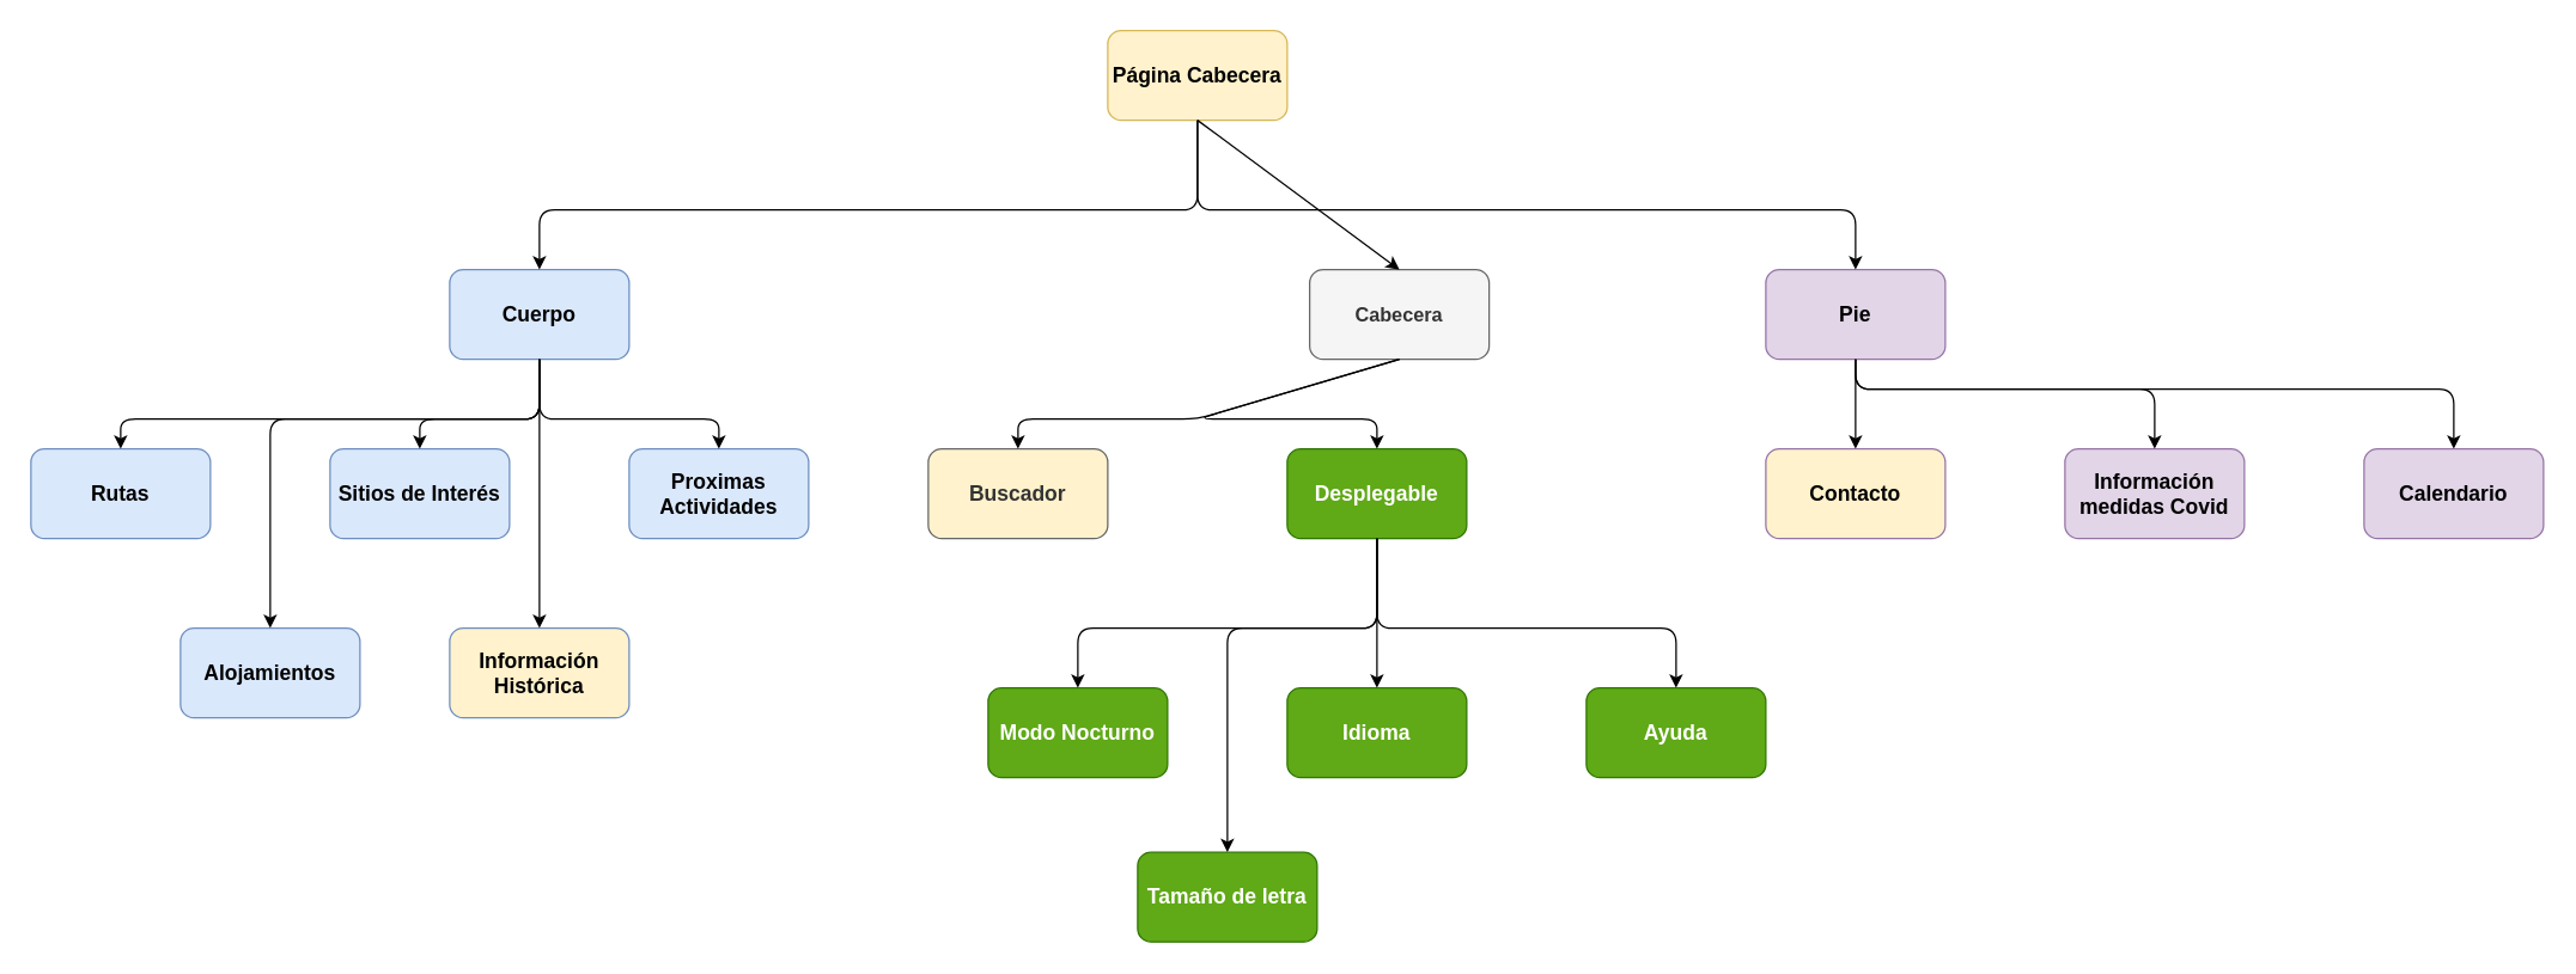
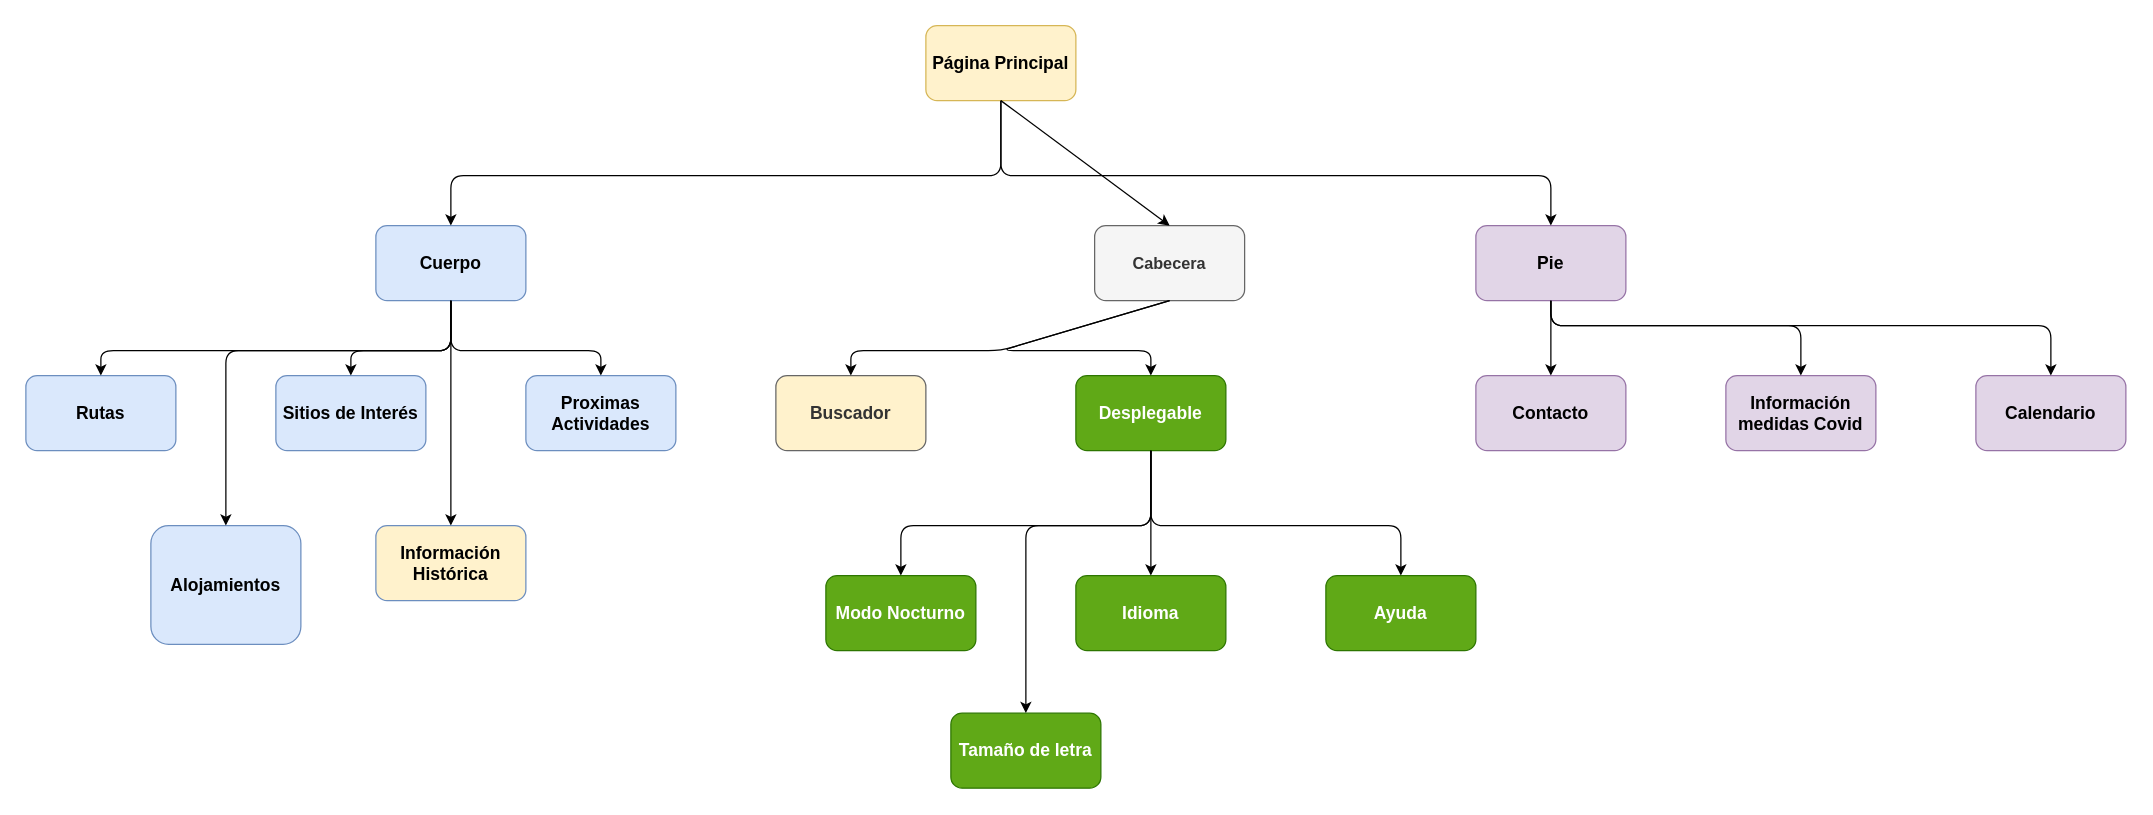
  <mxCell id="0" />
  <mxCell id="1" parent="0" />
- <mxCell id="2" value="&lt;font style=&quot;font-size: 14px&quot;&gt;&lt;b&gt;Página Cabecera&lt;/b&gt;&lt;/font&gt;" style="rounded=1;whiteSpace=wrap;html=1;fillColor=#fff2cc;strokeColor=#d6b656;" vertex="1" parent="1"><mxGeometry x="740" y="20" width="120" height="60" as="geometry" /></mxCell>
+ <mxCell id="2" value="&lt;font style=&quot;font-size: 14px&quot;&gt;&lt;b&gt;Página Principal&lt;/b&gt;&lt;/font&gt;" style="rounded=1;whiteSpace=wrap;html=1;fillColor=#fff2cc;strokeColor=#d6b656;" vertex="1" parent="1"><mxGeometry x="740" y="20" width="120" height="60" as="geometry" /></mxCell>
  <mxCell id="3" value="&lt;b&gt;&lt;font style=&quot;font-size: 14px&quot;&gt;Cuerpo&lt;/font&gt;&lt;/b&gt;" style="rounded=1;whiteSpace=wrap;html=1;fillColor=#dae8fc;strokeColor=#6c8ebf;" vertex="1" parent="1"><mxGeometry x="300" y="180" width="120" height="60" as="geometry" /></mxCell>
  <mxCell id="4" value="&lt;font style=&quot;font-size: 13px&quot;&gt;&lt;b&gt;Cabecera&lt;/b&gt;&lt;/font&gt;" style="rounded=1;whiteSpace=wrap;html=1;fillColor=#f5f5f5;strokeColor=#666666;fontColor=#333333;" vertex="1" parent="1"><mxGeometry x="875" y="180" width="120" height="60" as="geometry" /></mxCell>
  <mxCell id="5" value="&lt;font style=&quot;font-size: 14px&quot;&gt;&lt;b&gt;Pie&lt;/b&gt;&lt;/font&gt;" style="rounded=1;whiteSpace=wrap;html=1;fillColor=#e1d5e7;strokeColor=#9673a6;" vertex="1" parent="1"><mxGeometry x="1180" y="180" width="120" height="60" as="geometry" /></mxCell>
  <mxCell id="6" value="" style="endArrow=classic;html=1;exitX=0.5;exitY=1;exitDx=0;exitDy=0;entryX=0.5;entryY=0;entryDx=0;entryDy=0;" edge="1" parent="1" source="2" target="3"><mxGeometry width="50" height="50" relative="1" as="geometry"><mxPoint x="760" y="260" as="sourcePoint" /><mxPoint x="810" y="210" as="targetPoint" /><Array as="points"><mxPoint x="800" y="140" /><mxPoint x="360" y="140" /></Array></mxGeometry></mxCell>
  <mxCell id="7" value="" style="endArrow=classic;html=1;exitX=0.5;exitY=1;exitDx=0;exitDy=0;entryX=0.5;entryY=0;entryDx=0;entryDy=0;" edge="1" parent="1" source="2" target="4"><mxGeometry width="50" height="50" relative="1" as="geometry"><mxPoint x="760" y="260" as="sourcePoint" /><mxPoint x="810" y="210" as="targetPoint" /></mxGeometry></mxCell>
  <mxCell id="8" value="" style="endArrow=classic;html=1;exitX=0.5;exitY=1;exitDx=0;exitDy=0;entryX=0.5;entryY=0;entryDx=0;entryDy=0;" edge="1" parent="1" source="2" target="5"><mxGeometry width="50" height="50" relative="1" as="geometry"><mxPoint x="760" y="260" as="sourcePoint" /><mxPoint x="810" y="210" as="targetPoint" /><Array as="points"><mxPoint x="800" y="140" /><mxPoint x="1240" y="140" /></Array></mxGeometry></mxCell>
  <mxCell id="9" value="&lt;b&gt;&lt;font style=&quot;font-size: 14px&quot;&gt;Buscador&lt;/font&gt;&lt;/b&gt;" style="rounded=1;whiteSpace=wrap;html=1;fillColor=#fff2cc;strokeColor=#666666;fontColor=#333333;" vertex="1" parent="1"><mxGeometry x="620" y="300" width="120" height="60" as="geometry" /></mxCell>
  <mxCell id="10" value="&lt;b&gt;&lt;font style=&quot;font-size: 14px&quot;&gt;Desplegable&lt;/font&gt;&lt;/b&gt;" style="rounded=1;whiteSpace=wrap;html=1;fillColor=#60a917;strokeColor=#2D7600;fontColor=#ffffff;" vertex="1" parent="1"><mxGeometry x="860" y="300" width="120" height="60" as="geometry" /></mxCell>
  <mxCell id="11" value="" style="endArrow=classic;html=1;exitX=0.5;exitY=1;exitDx=0;exitDy=0;entryX=0.5;entryY=0;entryDx=0;entryDy=0;" edge="1" parent="1" source="4" target="9"><mxGeometry width="50" height="50" relative="1" as="geometry"><mxPoint x="900" y="260" as="sourcePoint" /><mxPoint x="950" y="210" as="targetPoint" /><Array as="points"><mxPoint x="800" y="280" /><mxPoint x="680" y="280" /></Array></mxGeometry></mxCell>
  <mxCell id="12" value="" style="endArrow=classic;html=1;exitX=0.5;exitY=1;exitDx=0;exitDy=0;entryX=0.5;entryY=0;entryDx=0;entryDy=0;" edge="1" parent="1" source="4" target="10"><mxGeometry width="50" height="50" relative="1" as="geometry"><mxPoint x="900" y="260" as="sourcePoint" /><mxPoint x="950" y="210" as="targetPoint" /><Array as="points"><mxPoint x="800" y="280" /><mxPoint x="920" y="280" /></Array></mxGeometry></mxCell>
  <mxCell id="13" value="&lt;b&gt;&lt;font style=&quot;font-size: 14px&quot;&gt;Modo Nocturno&lt;/font&gt;&lt;/b&gt;" style="rounded=1;whiteSpace=wrap;html=1;fillColor=#60a917;strokeColor=#2D7600;fontColor=#ffffff;" vertex="1" parent="1"><mxGeometry x="660" y="460" width="120" height="60" as="geometry" /></mxCell>
  <mxCell id="14" value="&lt;b&gt;&lt;font style=&quot;font-size: 14px&quot;&gt;Idioma&lt;/font&gt;&lt;/b&gt;" style="rounded=1;whiteSpace=wrap;html=1;fillColor=#60a917;strokeColor=#2D7600;fontColor=#ffffff;" vertex="1" parent="1"><mxGeometry x="860" y="460" width="120" height="60" as="geometry" /></mxCell>
  <mxCell id="15" value="&lt;b&gt;&lt;font style=&quot;font-size: 14px&quot;&gt;Ayuda&lt;/font&gt;&lt;/b&gt;" style="rounded=1;whiteSpace=wrap;html=1;fillColor=#60a917;strokeColor=#2D7600;fontColor=#ffffff;" vertex="1" parent="1"><mxGeometry x="1060" y="460" width="120" height="60" as="geometry" /></mxCell>
  <mxCell id="16" value="" style="endArrow=classic;html=1;exitX=0.5;exitY=1;exitDx=0;exitDy=0;entryX=0.5;entryY=0;entryDx=0;entryDy=0;" edge="1" parent="1" source="10" target="14"><mxGeometry width="50" height="50" relative="1" as="geometry"><mxPoint x="900" y="540" as="sourcePoint" /><mxPoint x="950" y="490" as="targetPoint" /></mxGeometry></mxCell>
  <mxCell id="17" value="&lt;font style=&quot;font-size: 14px&quot;&gt;&lt;b&gt;Tamaño de letra&lt;/b&gt;&lt;/font&gt;" style="rounded=1;whiteSpace=wrap;html=1;fillColor=#60a917;strokeColor=#2D7600;fontColor=#ffffff;" vertex="1" parent="1"><mxGeometry x="760" y="570" width="120" height="60" as="geometry" /></mxCell>
  <mxCell id="18" value="" style="endArrow=classic;html=1;exitX=0.5;exitY=1;exitDx=0;exitDy=0;entryX=0.5;entryY=0;entryDx=0;entryDy=0;" edge="1" parent="1" source="10" target="13"><mxGeometry width="50" height="50" relative="1" as="geometry"><mxPoint x="900" y="540" as="sourcePoint" /><mxPoint x="950" y="490" as="targetPoint" /><Array as="points"><mxPoint x="920" y="420" /><mxPoint x="720" y="420" /></Array></mxGeometry></mxCell>
  <mxCell id="19" value="" style="endArrow=classic;html=1;exitX=0.5;exitY=1;exitDx=0;exitDy=0;entryX=0.5;entryY=0;entryDx=0;entryDy=0;" edge="1" parent="1" source="10" target="15"><mxGeometry width="50" height="50" relative="1" as="geometry"><mxPoint x="900" y="540" as="sourcePoint" /><mxPoint x="950" y="490" as="targetPoint" /><Array as="points"><mxPoint x="920" y="420" /><mxPoint x="1120" y="420" /></Array></mxGeometry></mxCell>
  <mxCell id="20" value="" style="endArrow=classic;html=1;exitX=0.5;exitY=1;exitDx=0;exitDy=0;entryX=0.5;entryY=0;entryDx=0;entryDy=0;" edge="1" parent="1" source="10" target="17"><mxGeometry width="50" height="50" relative="1" as="geometry"><mxPoint x="900" y="540" as="sourcePoint" /><mxPoint x="950" y="490" as="targetPoint" /><Array as="points"><mxPoint x="920" y="420" /><mxPoint x="820" y="420" /></Array></mxGeometry></mxCell>
- <mxCell id="21" value="&lt;b&gt;&lt;font style=&quot;font-size: 14px&quot;&gt;Contacto&lt;/font&gt;&lt;/b&gt;" style="rounded=1;whiteSpace=wrap;html=1;fillColor=#fff2cc;strokeColor=#9673a6;" vertex="1" parent="1"><mxGeometry x="1180" y="300" width="120" height="60" as="geometry" /></mxCell>
+ <mxCell id="21" value="&lt;b&gt;&lt;font style=&quot;font-size: 14px&quot;&gt;Contacto&lt;/font&gt;&lt;/b&gt;" style="rounded=1;whiteSpace=wrap;html=1;fillColor=#e1d5e7;strokeColor=#9673a6;" vertex="1" parent="1"><mxGeometry x="1180" y="300" width="120" height="60" as="geometry" /></mxCell>
  <mxCell id="22" value="&lt;b&gt;&lt;font style=&quot;font-size: 14px&quot;&gt;Información medidas Covid&lt;/font&gt;&lt;/b&gt;" style="rounded=1;whiteSpace=wrap;html=1;fillColor=#e1d5e7;strokeColor=#9673a6;" vertex="1" parent="1"><mxGeometry x="1380" y="300" width="120" height="60" as="geometry" /></mxCell>
  <mxCell id="23" value="&lt;b&gt;&lt;font style=&quot;font-size: 14px&quot;&gt;Calendario&lt;/font&gt;&lt;/b&gt;" style="rounded=1;whiteSpace=wrap;html=1;fillColor=#e1d5e7;strokeColor=#9673a6;" vertex="1" parent="1"><mxGeometry x="1580" y="300" width="120" height="60" as="geometry" /></mxCell>
  <mxCell id="24" value="" style="endArrow=classic;html=1;exitX=0.5;exitY=1;exitDx=0;exitDy=0;entryX=0.5;entryY=0;entryDx=0;entryDy=0;" edge="1" parent="1" source="5" target="21"><mxGeometry width="50" height="50" relative="1" as="geometry"><mxPoint x="1120" y="390" as="sourcePoint" /><mxPoint x="1170" y="340" as="targetPoint" /></mxGeometry></mxCell>
  <mxCell id="25" value="" style="endArrow=classic;html=1;exitX=0.5;exitY=1;exitDx=0;exitDy=0;entryX=0.5;entryY=0;entryDx=0;entryDy=0;" edge="1" parent="1" source="5" target="22"><mxGeometry width="50" height="50" relative="1" as="geometry"><mxPoint x="1120" y="390" as="sourcePoint" /><mxPoint x="1170" y="340" as="targetPoint" /><Array as="points"><mxPoint x="1240" y="260" /><mxPoint x="1440" y="260" /></Array></mxGeometry></mxCell>
  <mxCell id="26" value="" style="endArrow=classic;html=1;exitX=0.5;exitY=1;exitDx=0;exitDy=0;entryX=0.5;entryY=0;entryDx=0;entryDy=0;" edge="1" parent="1" source="5" target="23"><mxGeometry width="50" height="50" relative="1" as="geometry"><mxPoint x="1120" y="390" as="sourcePoint" /><mxPoint x="1170" y="340" as="targetPoint" /><Array as="points"><mxPoint x="1240" y="260" /><mxPoint x="1640" y="260" /></Array></mxGeometry></mxCell>
  <mxCell id="27" value="&lt;b&gt;&lt;font style=&quot;font-size: 14px&quot;&gt;Proximas Actividades&lt;/font&gt;&lt;/b&gt;" style="rounded=1;whiteSpace=wrap;html=1;fillColor=#dae8fc;strokeColor=#6c8ebf;" vertex="1" parent="1"><mxGeometry x="420" y="300" width="120" height="60" as="geometry" /></mxCell>
  <mxCell id="28" value="&lt;b&gt;&lt;font style=&quot;font-size: 14px&quot;&gt;Sitios de Interés&lt;/font&gt;&lt;/b&gt;" style="rounded=1;whiteSpace=wrap;html=1;fillColor=#dae8fc;strokeColor=#6c8ebf;" vertex="1" parent="1"><mxGeometry x="220" y="300" width="120" height="60" as="geometry" /></mxCell>
  <mxCell id="29" value="&lt;b&gt;&lt;font style=&quot;font-size: 14px&quot;&gt;Rutas&lt;/font&gt;&lt;/b&gt;" style="rounded=1;whiteSpace=wrap;html=1;fillColor=#dae8fc;strokeColor=#6c8ebf;" vertex="1" parent="1"><mxGeometry x="20" y="300" width="120" height="60" as="geometry" /></mxCell>
  <mxCell id="30" value="" style="endArrow=classic;html=1;exitX=0.5;exitY=1;exitDx=0;exitDy=0;entryX=0.5;entryY=0;entryDx=0;entryDy=0;" edge="1" parent="1" source="3" target="27"><mxGeometry width="50" height="50" relative="1" as="geometry"><mxPoint x="530" y="370" as="sourcePoint" /><mxPoint x="580" y="320" as="targetPoint" /><Array as="points"><mxPoint x="360" y="280" /><mxPoint x="480" y="280" /></Array></mxGeometry></mxCell>
  <mxCell id="31" value="" style="endArrow=classic;html=1;exitX=0.5;exitY=1;exitDx=0;exitDy=0;entryX=0.5;entryY=0;entryDx=0;entryDy=0;" edge="1" parent="1" source="3" target="28"><mxGeometry width="50" height="50" relative="1" as="geometry"><mxPoint x="530" y="370" as="sourcePoint" /><mxPoint x="580" y="320" as="targetPoint" /><Array as="points"><mxPoint x="360" y="280" /><mxPoint x="280" y="280" /></Array></mxGeometry></mxCell>
  <mxCell id="32" value="" style="endArrow=classic;html=1;exitX=0.5;exitY=1;exitDx=0;exitDy=0;entryX=0.5;entryY=0;entryDx=0;entryDy=0;" edge="1" parent="1" source="3" target="29"><mxGeometry width="50" height="50" relative="1" as="geometry"><mxPoint x="530" y="370" as="sourcePoint" /><mxPoint x="580" y="320" as="targetPoint" /><Array as="points"><mxPoint x="360" y="280" /><mxPoint x="80" y="280" /></Array></mxGeometry></mxCell>
- <mxCell id="33" value="&lt;b&gt;&lt;font style=&quot;font-size: 14px&quot;&gt;Alojamientos&lt;/font&gt;&lt;/b&gt;" style="rounded=1;whiteSpace=wrap;html=1;fillColor=#dae8fc;strokeColor=#6c8ebf;" vertex="1" parent="1"><mxGeometry x="120" y="420" width="120" height="60" as="geometry" /></mxCell>
+ <mxCell id="33" value="&lt;b&gt;&lt;font style=&quot;font-size: 14px&quot;&gt;Alojamientos&lt;/font&gt;&lt;/b&gt;" style="rounded=1;whiteSpace=wrap;html=1;fillColor=#dae8fc;strokeColor=#6c8ebf;" vertex="1" parent="1"><mxGeometry x="120" y="420" width="120" height="95" as="geometry" /></mxCell>
  <mxCell id="34" value="" style="endArrow=classic;html=1;exitX=0.5;exitY=1;exitDx=0;exitDy=0;entryX=0.5;entryY=0;entryDx=0;entryDy=0;" edge="1" parent="1" source="3" target="33"><mxGeometry width="50" height="50" relative="1" as="geometry"><mxPoint x="470" y="370" as="sourcePoint" /><mxPoint x="520" y="320" as="targetPoint" /><Array as="points"><mxPoint x="360" y="280" /><mxPoint y="280" x="180" /></Array></mxGeometry></mxCell>
  <mxCell id="35" value="&lt;b&gt;&lt;font style=&quot;font-size: 14px&quot;&gt;Información Histórica&lt;/font&gt;&lt;/b&gt;" style="rounded=1;whiteSpace=wrap;html=1;fillColor=#fff2cc;strokeColor=#6c8ebf;" vertex="1" parent="1"><mxGeometry x="300" y="420" width="120" height="60" as="geometry" /></mxCell>
  <mxCell id="36" value="" style="endArrow=classic;html=1;exitX=0.5;exitY=1;exitDx=0;exitDy=0;entryX=0.5;entryY=0;entryDx=0;entryDy=0;" edge="1" parent="1" source="3" target="35"><mxGeometry width="50" height="50" relative="1" as="geometry"><mxPoint x="470" y="360" as="sourcePoint" /><mxPoint x="520" y="310" as="targetPoint" /><Array as="points"><mxPoint x="360" y="270" /></Array></mxGeometry></mxCell>
